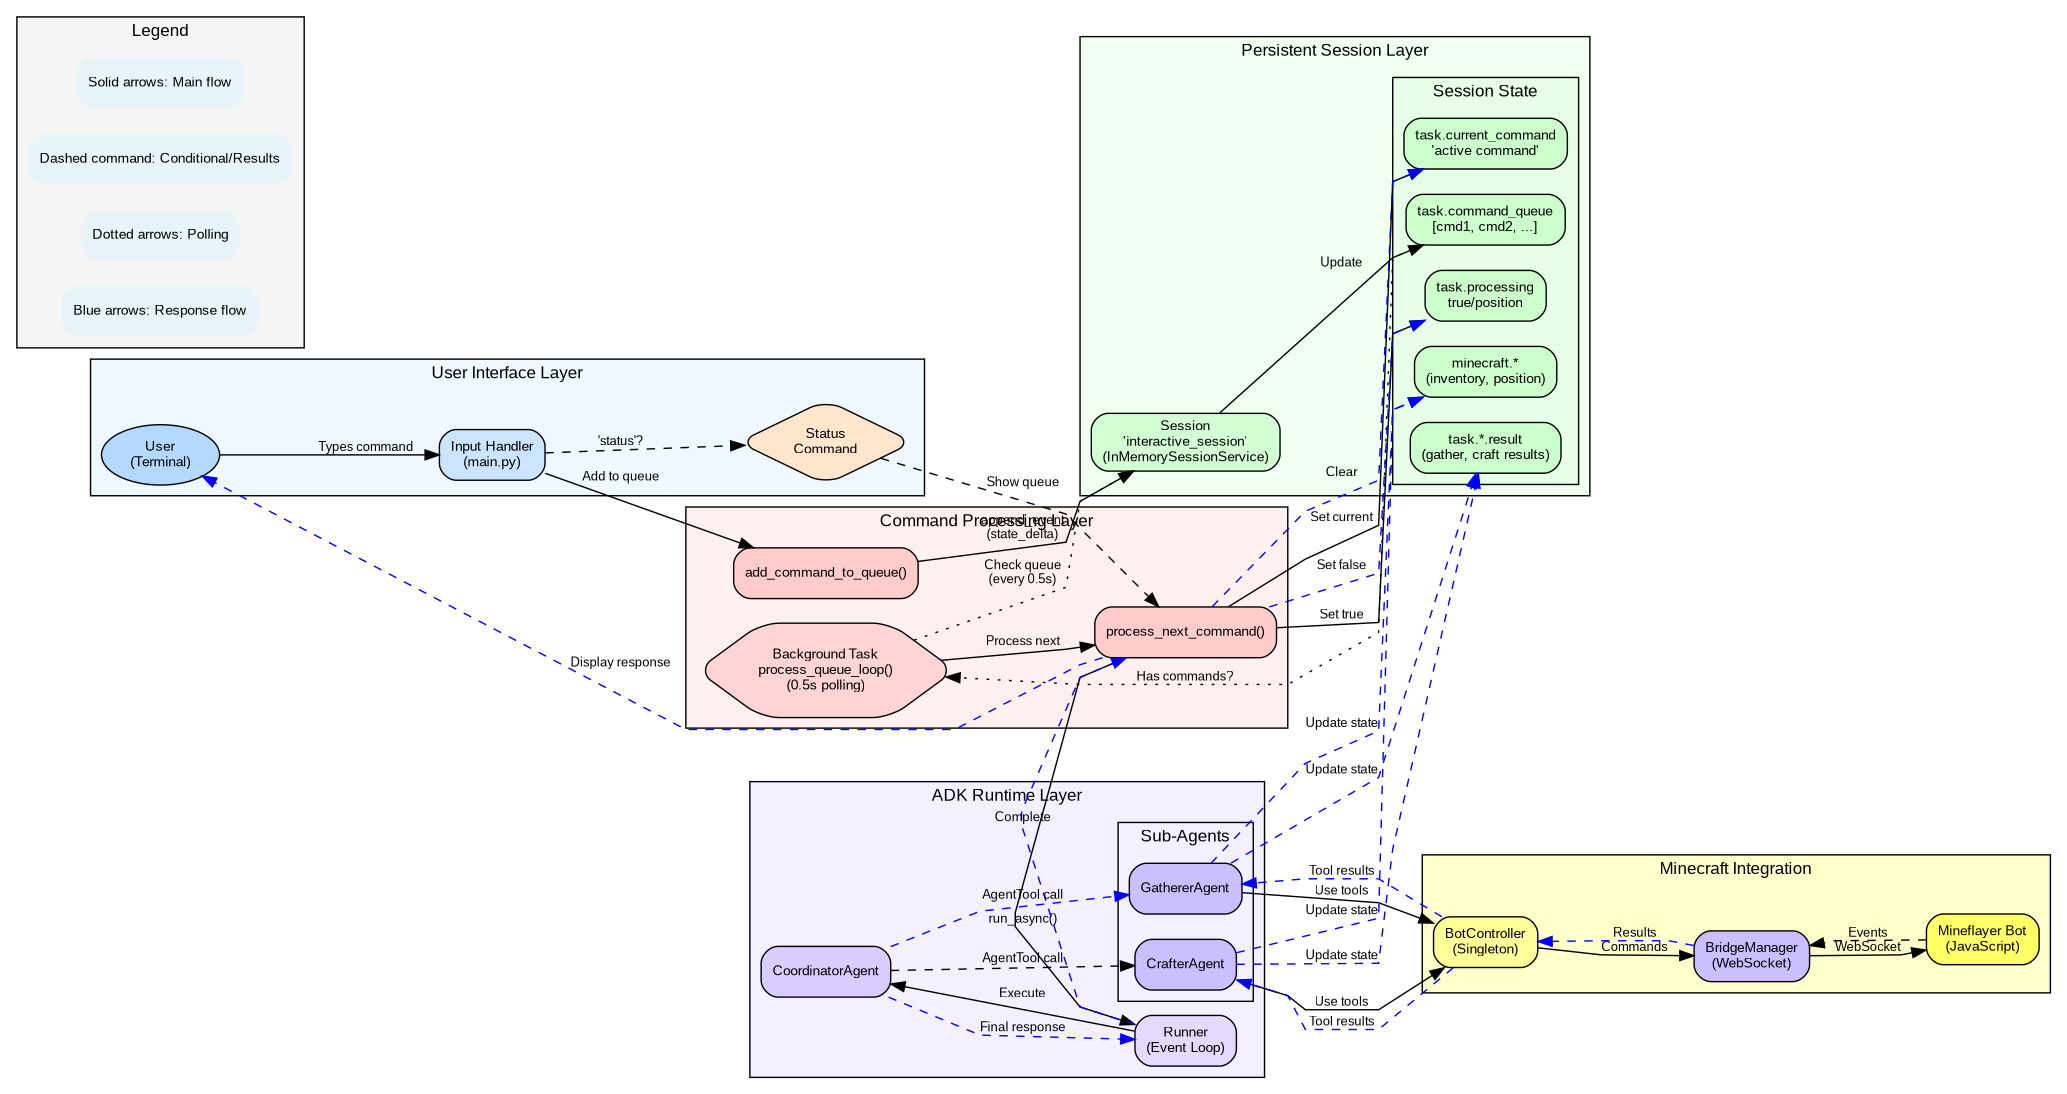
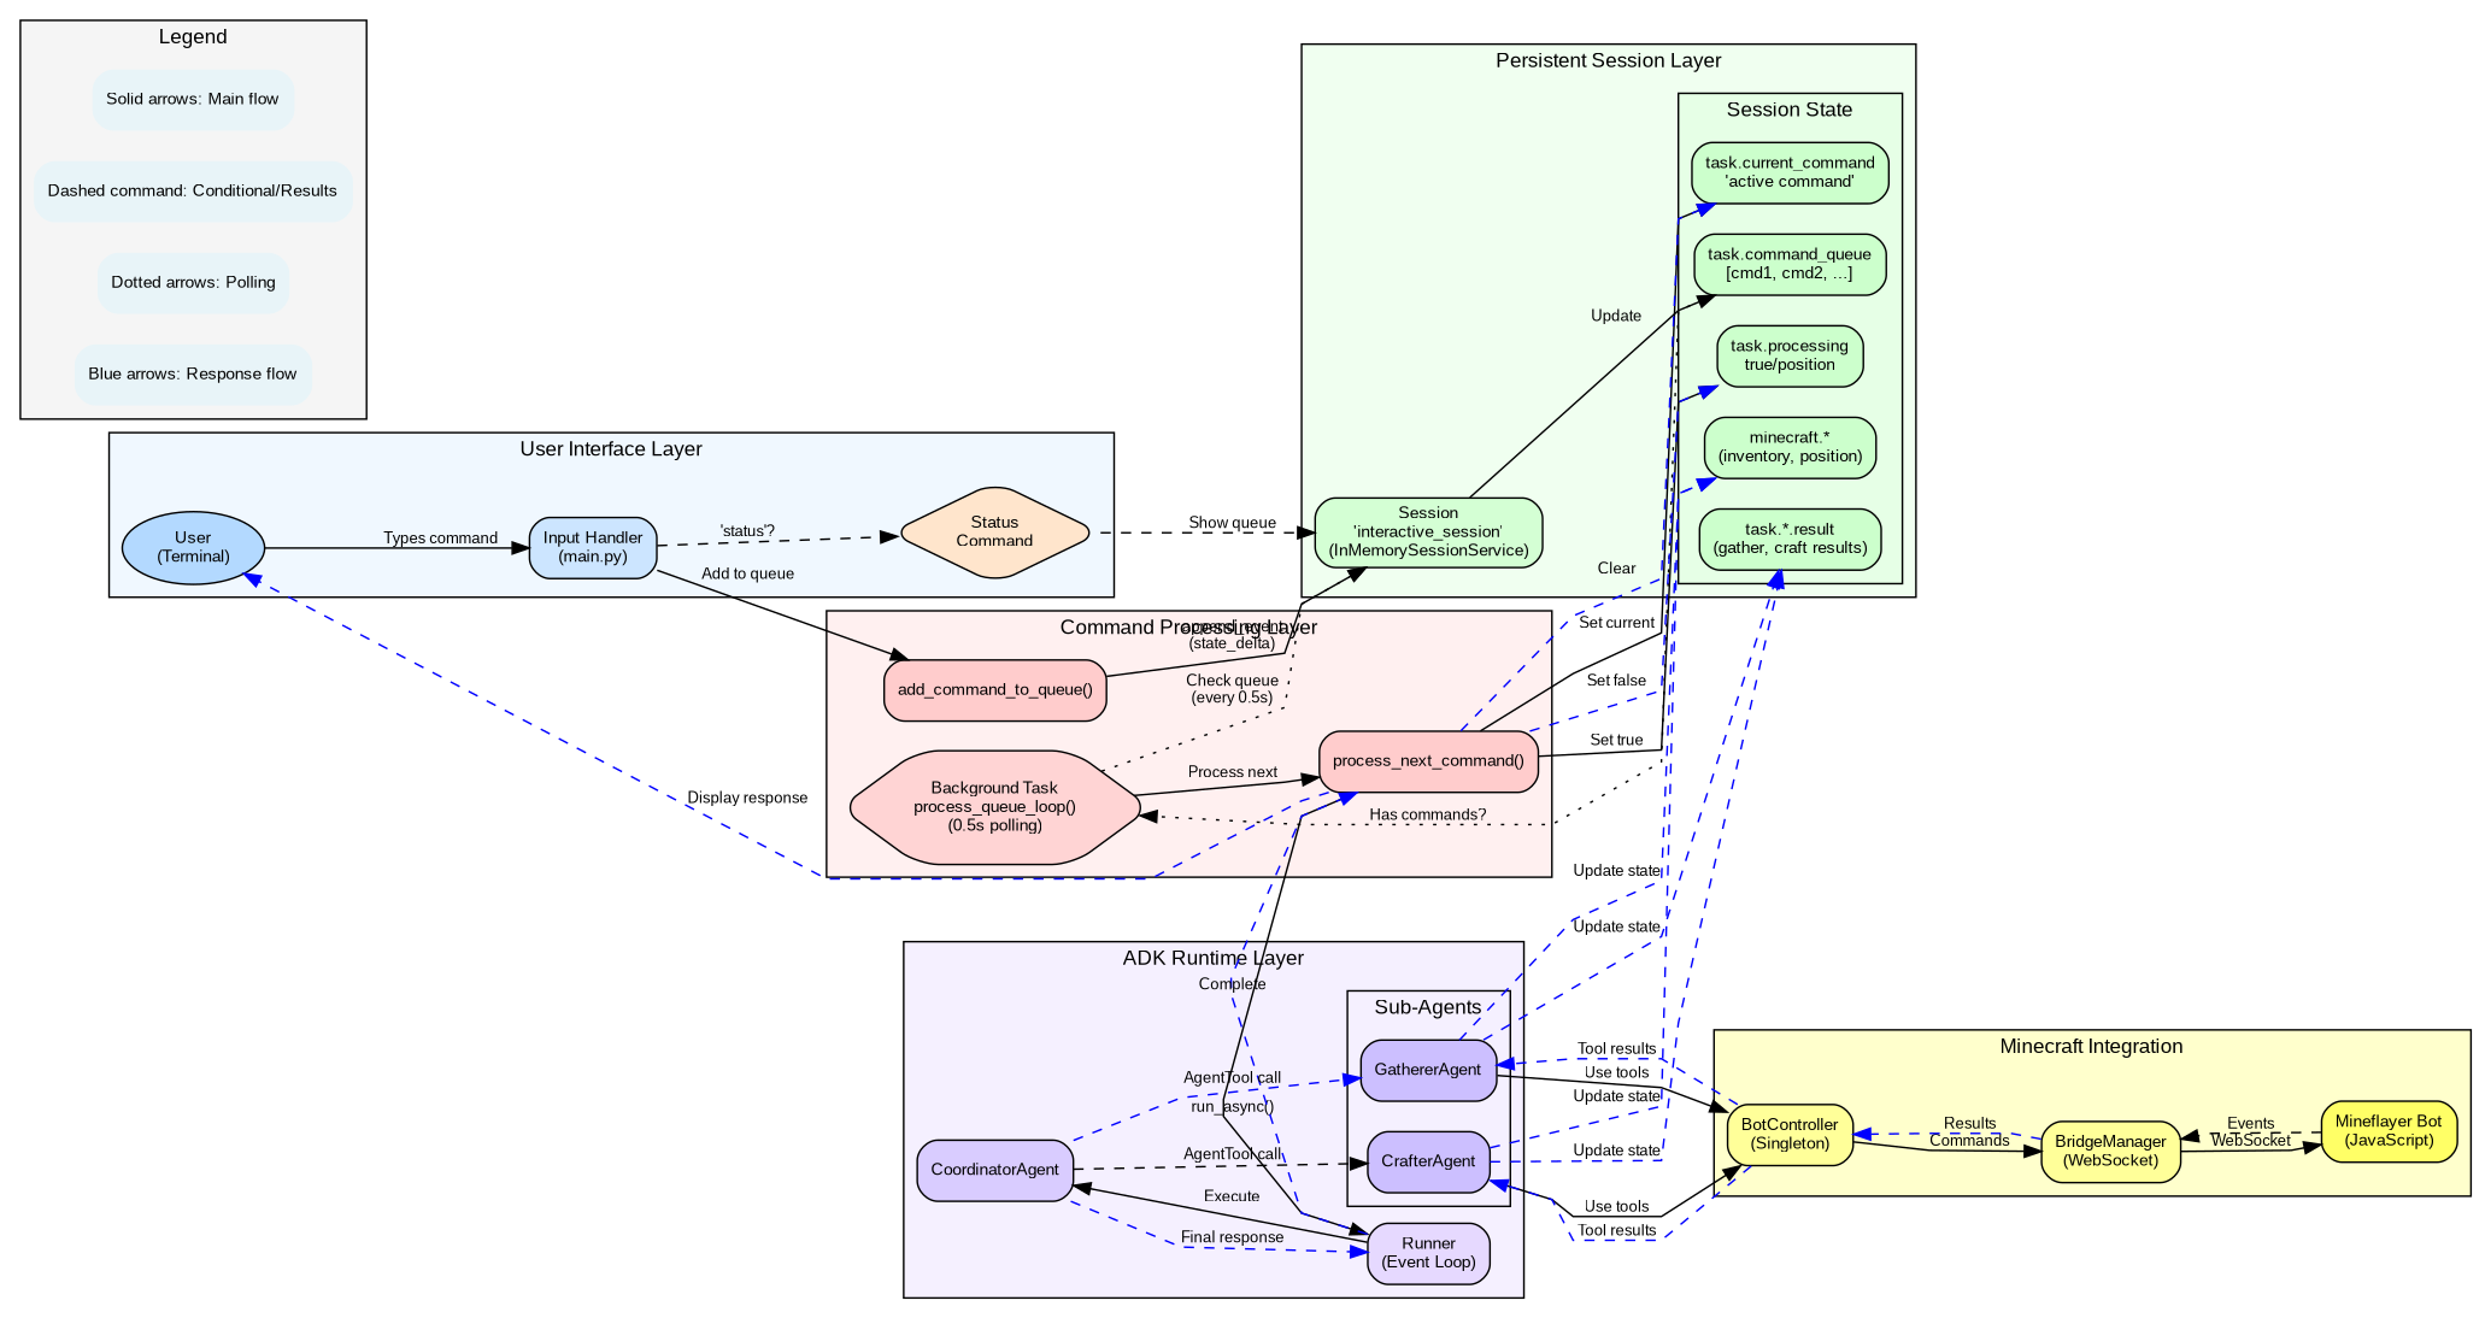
  digraph {
    fontname=Arial
    fontsize=12
    rankdir=LR
    splines=polyline
    node [fillcolor="#ccffcc" fontname=Arial fontsize=10 shape=box style="rounded,filled"]
    edge [fontname=Arial fontsize=9 style=dashed]
    n1 [fillcolor="#b3d9ff" label="User\n(Terminal)" shape=ellipse]
    n2 [fillcolor="#cce5ff" label="Input Handler\n(main.py)"]
    n3 [fillcolor="#ffe5cc" label="Status\nCommand" shape=diamond]
    n4 [label="task.command_queue\n[cmd1, cmd2, ...]"]
    n5 [label="task.processing\ntrue/position"]
    n6 [label="task.current_command\n'active command'"]
    n7 [label="minecraft.*\n(inventory, position)"]
    n8 [label="task.*.result\n(gather, craft results)"]
    n9 [fillcolor="#d4ffd4" label="Session\n'interactive_session'\n(InMemorySessionService)"]
    n10 [fillcolor="#ffd4d4" label="Background Task\nprocess_queue_loop()\n(0.5s polling)" shape=hexagon]
    n11 [fillcolor="#ffcccc" label="add_command_to_queue()"]
    n12 [fillcolor="#ffcccc" label="process_next_command()"]
    n13 [fillcolor="#ccbfff" label=GathererAgent]
    n14 [fillcolor="#ccbfff" label=CrafterAgent]
    n15 [fillcolor="#e6d9ff" label="Runner\n(Event Loop)"]
    n16 [fillcolor="#d9ccff" label=CoordinatorAgent]
    n17 [fillcolor="#ffff99" label="BotController\n(Singleton)"]
-   n18 [fillcolor="#ccbfff" label="BridgeManager\n(WebSocket)"]
+   n18 [fillcolor="#ffff99" label="BridgeManager\n(WebSocket)"]
    n19 [fillcolor="#ffff66" label="Mineflayer Bot\n(JavaScript)"]
    n20 [fillcolor="#e8f4f8" label="Solid arrows: Main flow" shape=none]
    n21 [fillcolor="#e8f4f8" label="Dashed command: Conditional/Results" shape=none]
    n22 [fillcolor="#e8f4f8" label="Dotted arrows: Polling" shape=none]
    n23 [fillcolor="#e8f4f8" label="Blue arrows: Response flow" shape=none]
    subgraph cluster_1 {
      fillcolor="#f0f8ff"
      label="User Interface Layer"
      style=filled
      n1
      n2
      n3
    }
    subgraph cluster_2 {
      fillcolor="#f0fff0"
      label="Persistent Session Layer"
      style=filled
      n9
      subgraph cluster_3 {
        fillcolor="#e6ffe6"
        label="Session State"
        style=filled
        n4
        n5
        n6
        n7
        n8
      }
    }
    subgraph cluster_4 {
      fillcolor="#fff0f0"
      label="Command Processing Layer"
      style=filled
      n10
      n11
      n12
    }
    subgraph cluster_5 {
      fillcolor="#f5f0ff"
      label="ADK Runtime Layer"
      style=filled
      n15
      n16
      subgraph cluster_6 {
        fillcolor="#f5f0ff"
        label="Sub-Agents"
        style=filled
        n13
        n14
      }
    }
    subgraph cluster_7 {
      fillcolor="#ffffcc"
      label="Minecraft Integration"
      style=filled
      n17
      n18
      n19
    }
    subgraph cluster_8 {
      fillcolor="#f5f5f5"
      label=Legend
      style=filled
      n20
      n21
      n22
      n23
    }
    n1 -> n2 [label="Types command" style=""]
    n2 -> n3 [label="'status'?"]
    n2 -> n11 [label="Add to queue" style=""]
-   n3 -> n12 [label="Show queue"]
+   n3 -> n9 [label="Show queue"]
    n4 -> n10 [label="Has commands?" style=dotted]
    n9 -> n4 [label=Update style=""]
    n10 -> n9 [label="Check queue\n(every 0.5s)" style=dotted]
    n10 -> n12 [label="Process next" style=""]
    n11 -> n9 [label="append_event\n(state_delta)" style=""]
    n12 -> n1 [color=blue label="Display response"]
    n12 -> n5 [label="Set true" style=""]
    n12 -> n5 [color=blue label="Set false"]
    n12 -> n6 [label="Set current" style=""]
    n12 -> n6 [color=blue label=Clear]
    n12 -> n15 [label="run_async()" style=""]
    n13 -> n7 [color=blue label="Update state"]
    n13 -> n8 [color=blue label="Update state"]
    n13 -> n17 [label="Use tools" style=""]
    n14 -> n7 [color=blue label="Update state"]
    n14 -> n8 [color=blue label="Update state"]
    n14 -> n17 [label="Use tools" style=""]
    n15 -> n12 [color=blue label=Complete]
    n15 -> n16 [label=Execute style=""]
    n16 -> n13 [color=blue label="AgentTool call"]
    n16 -> n14 [label="AgentTool call"]
    n16 -> n15 [color=blue label="Final response"]
    n17 -> n13 [color=blue label="Tool results"]
    n17 -> n14 [color=blue label="Tool results"]
    n17 -> n18 [label=Commands style=""]
    n18 -> n17 [color=blue label=Results]
    n18 -> n19 [label=WebSocket style=""]
    n19 -> n18 [color=black label=Events]
  }
